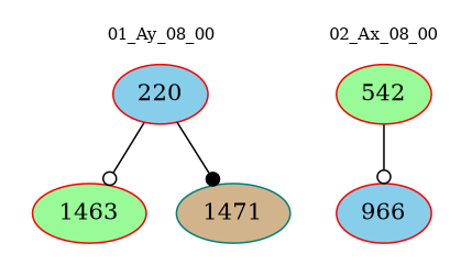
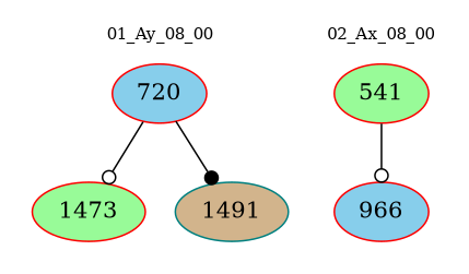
  digraph {
    node [color=red fillcolor=skyblue style=filled]
    edge [arrowhead=odot color=black]
-   n1 [label=220]
-   n2 [fillcolor=palegreen label=1463]
-   n3 [color=teal fillcolor=tan label=1471]
-   n4 [fillcolor=palegreen label=542]
+   n1 [label=720]
+   n2 [fillcolor=palegreen label=1473]
+   n3 [color=teal fillcolor=tan label=1491]
+   n4 [fillcolor=palegreen label=541]
    n5 [label=966]
    subgraph cluster_1 {
      color=white
      fontsize=10
      label="01_Ay_08_00"
      n1
      n2
      n3
    }
    subgraph cluster_2 {
      color=white
      fontsize=10
      label="02_Ax_08_00"
      n4
      n5
    }
    n1 -> n2
    n1 -> n3 [arrowhead=dot]
    n4 -> n5
  }
